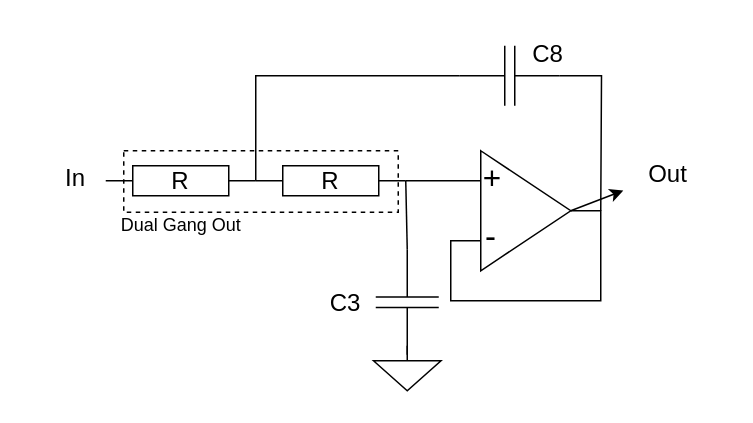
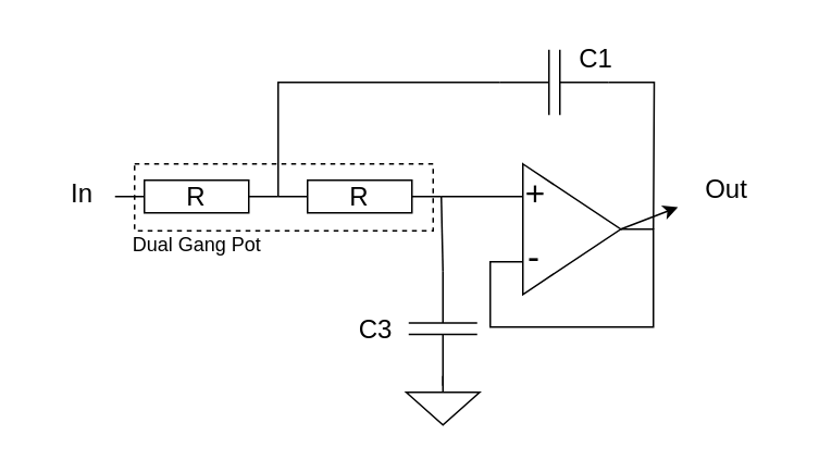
  <mxCell id="0" />
  <mxCell id="1" parent="0" />
  <mxCell id="2" value="" style="group" parent="1" vertex="1" connectable="0"><mxGeometry width="460" height="240" as="geometry" x="20" y="20" /></mxCell>
  <mxCell id="3" style="edgeStyle=orthogonalEdgeStyle;rounded=0;orthogonalLoop=1;jettySize=auto;html=1;exitX=1;exitY=0.5;exitDx=0;exitDy=0;exitPerimeter=0;entryX=0;entryY=0.25;entryDx=0;entryDy=0;endArrow=none;endFill=0;" parent="2" source="4" target="7" edge="1"><mxGeometry relative="1" as="geometry" /></mxCell>
  <mxCell id="4" value="" style="pointerEvents=1;verticalLabelPosition=bottom;shadow=0;dashed=0;align=center;html=1;verticalAlign=top;shape=mxgraph.electrical.resistors.resistor_1;" parent="2" vertex="1"><mxGeometry x="150" y="90" width="100" height="20" as="geometry" /></mxCell>
  <mxCell id="5" value="" style="pointerEvents=1;verticalLabelPosition=bottom;shadow=0;dashed=0;align=center;html=1;verticalAlign=top;shape=mxgraph.electrical.resistors.resistor_1;" parent="2" vertex="1"><mxGeometry x="50" y="90" width="100" height="20" as="geometry" /></mxCell>
  <mxCell id="6" style="edgeStyle=none;rounded=0;orthogonalLoop=1;jettySize=auto;html=1;exitX=1;exitY=0.5;exitDx=0;exitDy=0;" parent="2" source="7" target="21" edge="1"><mxGeometry relative="1" as="geometry"><mxPoint x="410" y="119.923" as="targetPoint" /></mxGeometry></mxCell>
  <mxCell id="7" value="" style="triangle;whiteSpace=wrap;html=1;" parent="2" vertex="1"><mxGeometry x="300" y="80" width="60" height="80" as="geometry" /></mxCell>
  <mxCell id="8" style="edgeStyle=orthogonalEdgeStyle;rounded=0;orthogonalLoop=1;jettySize=auto;html=1;exitX=1;exitY=0.5;exitDx=0;exitDy=0;exitPerimeter=0;endArrow=none;endFill=0;" parent="2" source="10" edge="1"><mxGeometry relative="1" as="geometry"><mxPoint x="380" y="120" as="targetPoint" /></mxGeometry></mxCell>
  <mxCell id="9" style="edgeStyle=orthogonalEdgeStyle;rounded=0;orthogonalLoop=1;jettySize=auto;html=1;exitX=0;exitY=0.5;exitDx=0;exitDy=0;exitPerimeter=0;entryX=1;entryY=0.5;entryDx=0;entryDy=0;entryPerimeter=0;endArrow=none;endFill=0;" parent="2" source="10" target="5" edge="1"><mxGeometry relative="1" as="geometry"><mxPoint x="250" y="100" as="targetPoint" /><Array as="points"><mxPoint x="150" y="30" /></Array></mxGeometry></mxCell>
  <mxCell id="10" value="" style="pointerEvents=1;verticalLabelPosition=bottom;shadow=0;dashed=0;align=center;html=1;verticalAlign=top;shape=mxgraph.electrical.capacitors.capacitor_1;" parent="2" vertex="1"><mxGeometry x="286" y="10" width="66.67" height="40" as="geometry" /></mxCell>
  <mxCell id="11" value="" style="pointerEvents=1;verticalLabelPosition=bottom;shadow=0;dashed=0;align=center;html=1;verticalAlign=top;shape=mxgraph.electrical.capacitors.capacitor_1;rotation=-90;" parent="2" vertex="1"><mxGeometry x="216" y="160" width="70" height="42" as="geometry" /></mxCell>
  <mxCell id="12" style="edgeStyle=none;rounded=0;orthogonalLoop=1;jettySize=auto;html=1;exitX=1;exitY=0.5;exitDx=0;exitDy=0;exitPerimeter=0;entryX=1;entryY=0.5;entryDx=0;entryDy=0;entryPerimeter=0;endArrow=none;endFill=0;" parent="2" source="11" target="4" edge="1"><mxGeometry relative="1" as="geometry" /></mxCell>
  <mxCell id="13" style="edgeStyle=orthogonalEdgeStyle;rounded=0;orthogonalLoop=1;jettySize=auto;html=1;exitX=0;exitY=0.75;exitDx=0;exitDy=0;entryX=1;entryY=0.5;entryDx=0;entryDy=0;endArrow=none;endFill=0;" parent="2" source="7" target="7" edge="1"><mxGeometry relative="1" as="geometry" /></mxCell>
  <mxCell id="14" value="&lt;font style=&quot;font-size: 21px;&quot;&gt;+&lt;/font&gt;" style="text;html=1;align=center;verticalAlign=middle;whiteSpace=wrap;rounded=0;" parent="2" vertex="1"><mxGeometry x="277.5" y="83" width="60" height="30" as="geometry" /></mxCell>
  <mxCell id="15" value="&lt;font style=&quot;font-size: 22px;&quot;&gt;-&lt;/font&gt;" style="text;html=1;align=center;verticalAlign=middle;whiteSpace=wrap;rounded=0;" parent="2" vertex="1"><mxGeometry x="276.5" y="123" width="60" height="30" as="geometry" /></mxCell>
  <mxCell id="16" value="&lt;font style=&quot;font-size: 16px;&quot;&gt;R&lt;/font&gt;" style="text;html=1;align=center;verticalAlign=middle;whiteSpace=wrap;rounded=0;" parent="2" vertex="1"><mxGeometry x="70" y="85" width="60" height="30" as="geometry" /></mxCell>
  <mxCell id="17" value="&lt;font style=&quot;font-size: 16px;&quot;&gt;R&lt;/font&gt;" style="text;html=1;align=center;verticalAlign=middle;whiteSpace=wrap;rounded=0;" parent="2" vertex="1"><mxGeometry x="170" y="85" width="60" height="30" as="geometry" /></mxCell>
- <mxCell id="18" value="&lt;font style=&quot;font-size: 16px;&quot;&gt;C8&lt;/font&gt;" style="text;html=1;align=center;verticalAlign=middle;whiteSpace=wrap;rounded=0;" parent="2" vertex="1"><mxGeometry x="315" width="60" height="30" as="geometry" /></mxCell>
+ <mxCell id="18" value="&lt;font style=&quot;font-size: 16px;&quot;&gt;C1&lt;/font&gt;" style="text;html=1;align=center;verticalAlign=middle;whiteSpace=wrap;rounded=0;" parent="2" vertex="1"><mxGeometry x="315" width="60" height="30" as="geometry" /></mxCell>
  <mxCell id="19" value="&lt;font style=&quot;font-size: 16px;&quot;&gt;C3&lt;/font&gt;" style="text;html=1;align=center;verticalAlign=middle;whiteSpace=wrap;rounded=0;" parent="2" vertex="1"><mxGeometry x="180" y="166" width="60" height="30" as="geometry" /></mxCell>
  <mxCell id="20" value="" style="pointerEvents=1;verticalLabelPosition=bottom;shadow=0;dashed=0;align=center;html=1;verticalAlign=top;shape=mxgraph.electrical.signal_sources.signal_ground;" parent="2" vertex="1"><mxGeometry x="228.5" y="210" width="45" height="30" as="geometry" /></mxCell>
  <mxCell id="21" value="&lt;font style=&quot;font-size: 16px;&quot;&gt;Out&lt;/font&gt;" style="text;html=1;align=center;verticalAlign=middle;whiteSpace=wrap;rounded=0;" parent="2" vertex="1"><mxGeometry x="395" y="80.003" width="60" height="30" as="geometry" /></mxCell>
  <mxCell id="22" value="&lt;font style=&quot;font-size: 16px;&quot;&gt;In&lt;/font&gt;" style="text;html=1;align=center;verticalAlign=middle;whiteSpace=wrap;rounded=0;" parent="2" vertex="1"><mxGeometry y="83.003" width="60" height="30" as="geometry" /></mxCell>
  <mxCell id="23" value="" style="rounded=0;whiteSpace=wrap;html=1;fillColor=none;dashed=1;perimeterSpacing=1;" vertex="1" parent="2"><mxGeometry x="62" y="80" width="183" height="41" as="geometry" /></mxCell>
- <mxCell id="24" value="Dual Gang Out" style="text;html=1;align=center;verticalAlign=middle;whiteSpace=wrap;rounded=0;" vertex="1" parent="2"><mxGeometry x="47.5" y="115" width="105" height="30" as="geometry" /></mxCell>
+ <mxCell id="24" value="Dual Gang Pot" style="text;html=1;align=center;verticalAlign=middle;whiteSpace=wrap;rounded=0;" vertex="1" parent="2"><mxGeometry x="47.5" y="115" width="105" height="30" as="geometry" /></mxCell>
